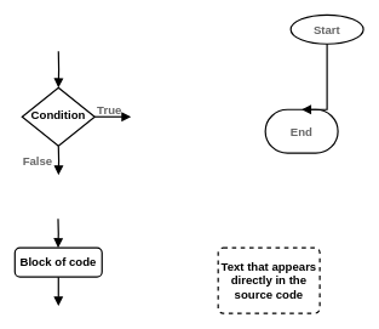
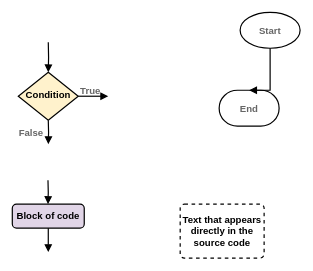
  <mxCell id="0" />
  <mxCell id="1" parent="0" />
  <mxCell id="2" value="" style="rounded=0;html=1;jettySize=auto;orthogonalLoop=1;fontSize=16;endArrow=block;endFill=1;endSize=8;strokeWidth=2;shadow=0;labelBackgroundColor=none;edgeStyle=orthogonalEdgeStyle;fontStyle=1" parent="1" target="5" edge="1"><mxGeometry relative="1" as="geometry"><mxPoint x="80" y="70" as="sourcePoint" /></mxGeometry></mxCell>
  <mxCell id="3" value="&lt;font color=&quot;#666666&quot;&gt;False&lt;/font&gt;" style="rounded=0;html=1;jettySize=auto;orthogonalLoop=1;fontSize=16;endArrow=block;endFill=1;endSize=8;strokeWidth=2;shadow=0;labelBackgroundColor=none;edgeStyle=orthogonalEdgeStyle;fontStyle=1" parent="1" edge="1"><mxGeometry y="30" relative="1" as="geometry"><mxPoint as="offset" /><mxPoint x="80" y="200" as="sourcePoint" /><mxPoint x="80" y="240" as="targetPoint" /></mxGeometry></mxCell>
  <mxCell id="4" value="&lt;font color=&quot;#666666&quot;&gt;True&lt;/font&gt;" style="edgeStyle=orthogonalEdgeStyle;rounded=0;html=1;jettySize=auto;orthogonalLoop=1;fontSize=16;endArrow=block;endFill=1;endSize=8;strokeWidth=2;shadow=0;labelBackgroundColor=none;fontStyle=1" parent="1" source="5" edge="1"><mxGeometry x="-0.2" y="10" relative="1" as="geometry"><mxPoint as="offset" /><mxPoint x="180" y="160" as="targetPoint" /></mxGeometry></mxCell>
- <mxCell id="5" value="Condition" style="rhombus;whiteSpace=wrap;html=1;shadow=0;fontFamily=Helvetica;fontSize=16;align=center;strokeWidth=2;spacing=6;spacingTop=-4;fontStyle=1" parent="1" vertex="1"><mxGeometry x="30" y="120" width="100" height="80" as="geometry" /></mxCell>
+ <mxCell id="5" value="Condition" style="rhombus;whiteSpace=wrap;html=1;shadow=0;fontFamily=Helvetica;fontSize=16;align=center;strokeWidth=2;spacing=6;spacingTop=-4;fontStyle=1;fillColor=#fff2cc;" parent="1" vertex="1"><mxGeometry x="30" y="120" width="100" height="80" as="geometry" /></mxCell>
  <mxCell id="6" value="&lt;font color=&quot;#666666&quot;&gt;End&lt;/font&gt;" style="strokeWidth=2;html=1;shape=mxgraph.flowchart.terminator;whiteSpace=wrap;fontSize=16;fontStyle=1" parent="1" vertex="1"><mxGeometry x="365" y="150" width="100" height="60" as="geometry" /></mxCell>
- <mxCell id="7" value="&lt;font color=&quot;#666666&quot;&gt;Start&lt;/font&gt;" style="strokeWidth=2;html=1;shape=mxgraph.flowchart.start_1;whiteSpace=wrap;fontSize=16;fontStyle=1" parent="1" vertex="1"><mxGeometry x="400" y="20" width="100" height="40" as="geometry" /></mxCell>
+ <mxCell id="7" value="&lt;font color=&quot;#666666&quot;&gt;Start&lt;/font&gt;" style="strokeWidth=2;html=1;shape=mxgraph.flowchart.start_1;whiteSpace=wrap;fontSize=16;fontStyle=1" parent="1" vertex="1"><mxGeometry x="400" y="20" width="100" height="60" as="geometry" /></mxCell>
  <mxCell id="8" value="" style="rounded=0;html=1;jettySize=auto;orthogonalLoop=1;fontSize=16;endArrow=block;endFill=1;endSize=8;strokeWidth=2;shadow=0;labelBackgroundColor=none;edgeStyle=orthogonalEdgeStyle;fontStyle=1;exitX=0.5;exitY=1;exitDx=0;exitDy=0;exitPerimeter=0;entryX=0.5;entryY=0;entryDx=0;entryDy=0;entryPerimeter=0;" parent="1" source="7" target="6" edge="1"><mxGeometry relative="1" as="geometry"><mxPoint x="90" y="80" as="sourcePoint" /><mxPoint x="90" y="130" as="targetPoint" /><Array as="points"><mxPoint x="450" y="100" /><mxPoint x="450" y="100" /></Array></mxGeometry></mxCell>
  <mxCell id="9" value="" style="rounded=0;html=1;jettySize=auto;orthogonalLoop=1;fontSize=16;endArrow=block;endFill=1;endSize=8;strokeWidth=2;shadow=0;labelBackgroundColor=none;edgeStyle=orthogonalEdgeStyle;fontStyle=1" parent="1" edge="1"><mxGeometry y="20" relative="1" as="geometry"><mxPoint as="offset" /><mxPoint x="79.5" y="300" as="sourcePoint" /><mxPoint x="79.5" y="340" as="targetPoint" /></mxGeometry></mxCell>
- <mxCell id="10" value="Block of code" style="rounded=1;whiteSpace=wrap;html=1;absoluteArcSize=1;arcSize=14;strokeWidth=2;shadow=0;fontFamily=Helvetica;fontSize=16;fontColor=#000000;align=center;strokeColor=#000000;fillColor=#ffffff;fontStyle=1" parent="1" vertex="1"><mxGeometry x="20" y="340" width="120" height="40" as="geometry" /></mxCell>
+ <mxCell id="10" value="Block of code" style="rounded=1;whiteSpace=wrap;html=1;absoluteArcSize=1;arcSize=14;strokeWidth=2;shadow=0;fontFamily=Helvetica;fontSize=16;fontColor=#000000;align=center;strokeColor=#000000;fillColor=#e1d5e7;fontStyle=1;" parent="1" vertex="1"><mxGeometry x="20" y="340" width="120" height="40" as="geometry" /></mxCell>
  <mxCell id="11" value="" style="rounded=0;html=1;jettySize=auto;orthogonalLoop=1;fontSize=16;endArrow=block;endFill=1;endSize=8;strokeWidth=2;shadow=0;labelBackgroundColor=none;edgeStyle=orthogonalEdgeStyle;fontStyle=1;exitX=0.5;exitY=1;exitDx=0;exitDy=0;" parent="1" source="10" edge="1"><mxGeometry y="20" relative="1" as="geometry"><mxPoint as="offset" /><mxPoint x="89.5" y="310" as="sourcePoint" /><mxPoint x="80" y="420" as="targetPoint" /></mxGeometry></mxCell>
  <mxCell id="12" value="Text that appears directly in the source code" style="rounded=1;whiteSpace=wrap;html=1;absoluteArcSize=1;arcSize=14;strokeWidth=2;shadow=0;fontFamily=Helvetica;fontSize=16;fontColor=#000000;align=center;strokeColor=#000000;fillColor=#ffffff;fontStyle=1;dashed=1;" vertex="1" parent="1"><mxGeometry x="300" y="340" width="140" height="90" as="geometry" /></mxCell>
